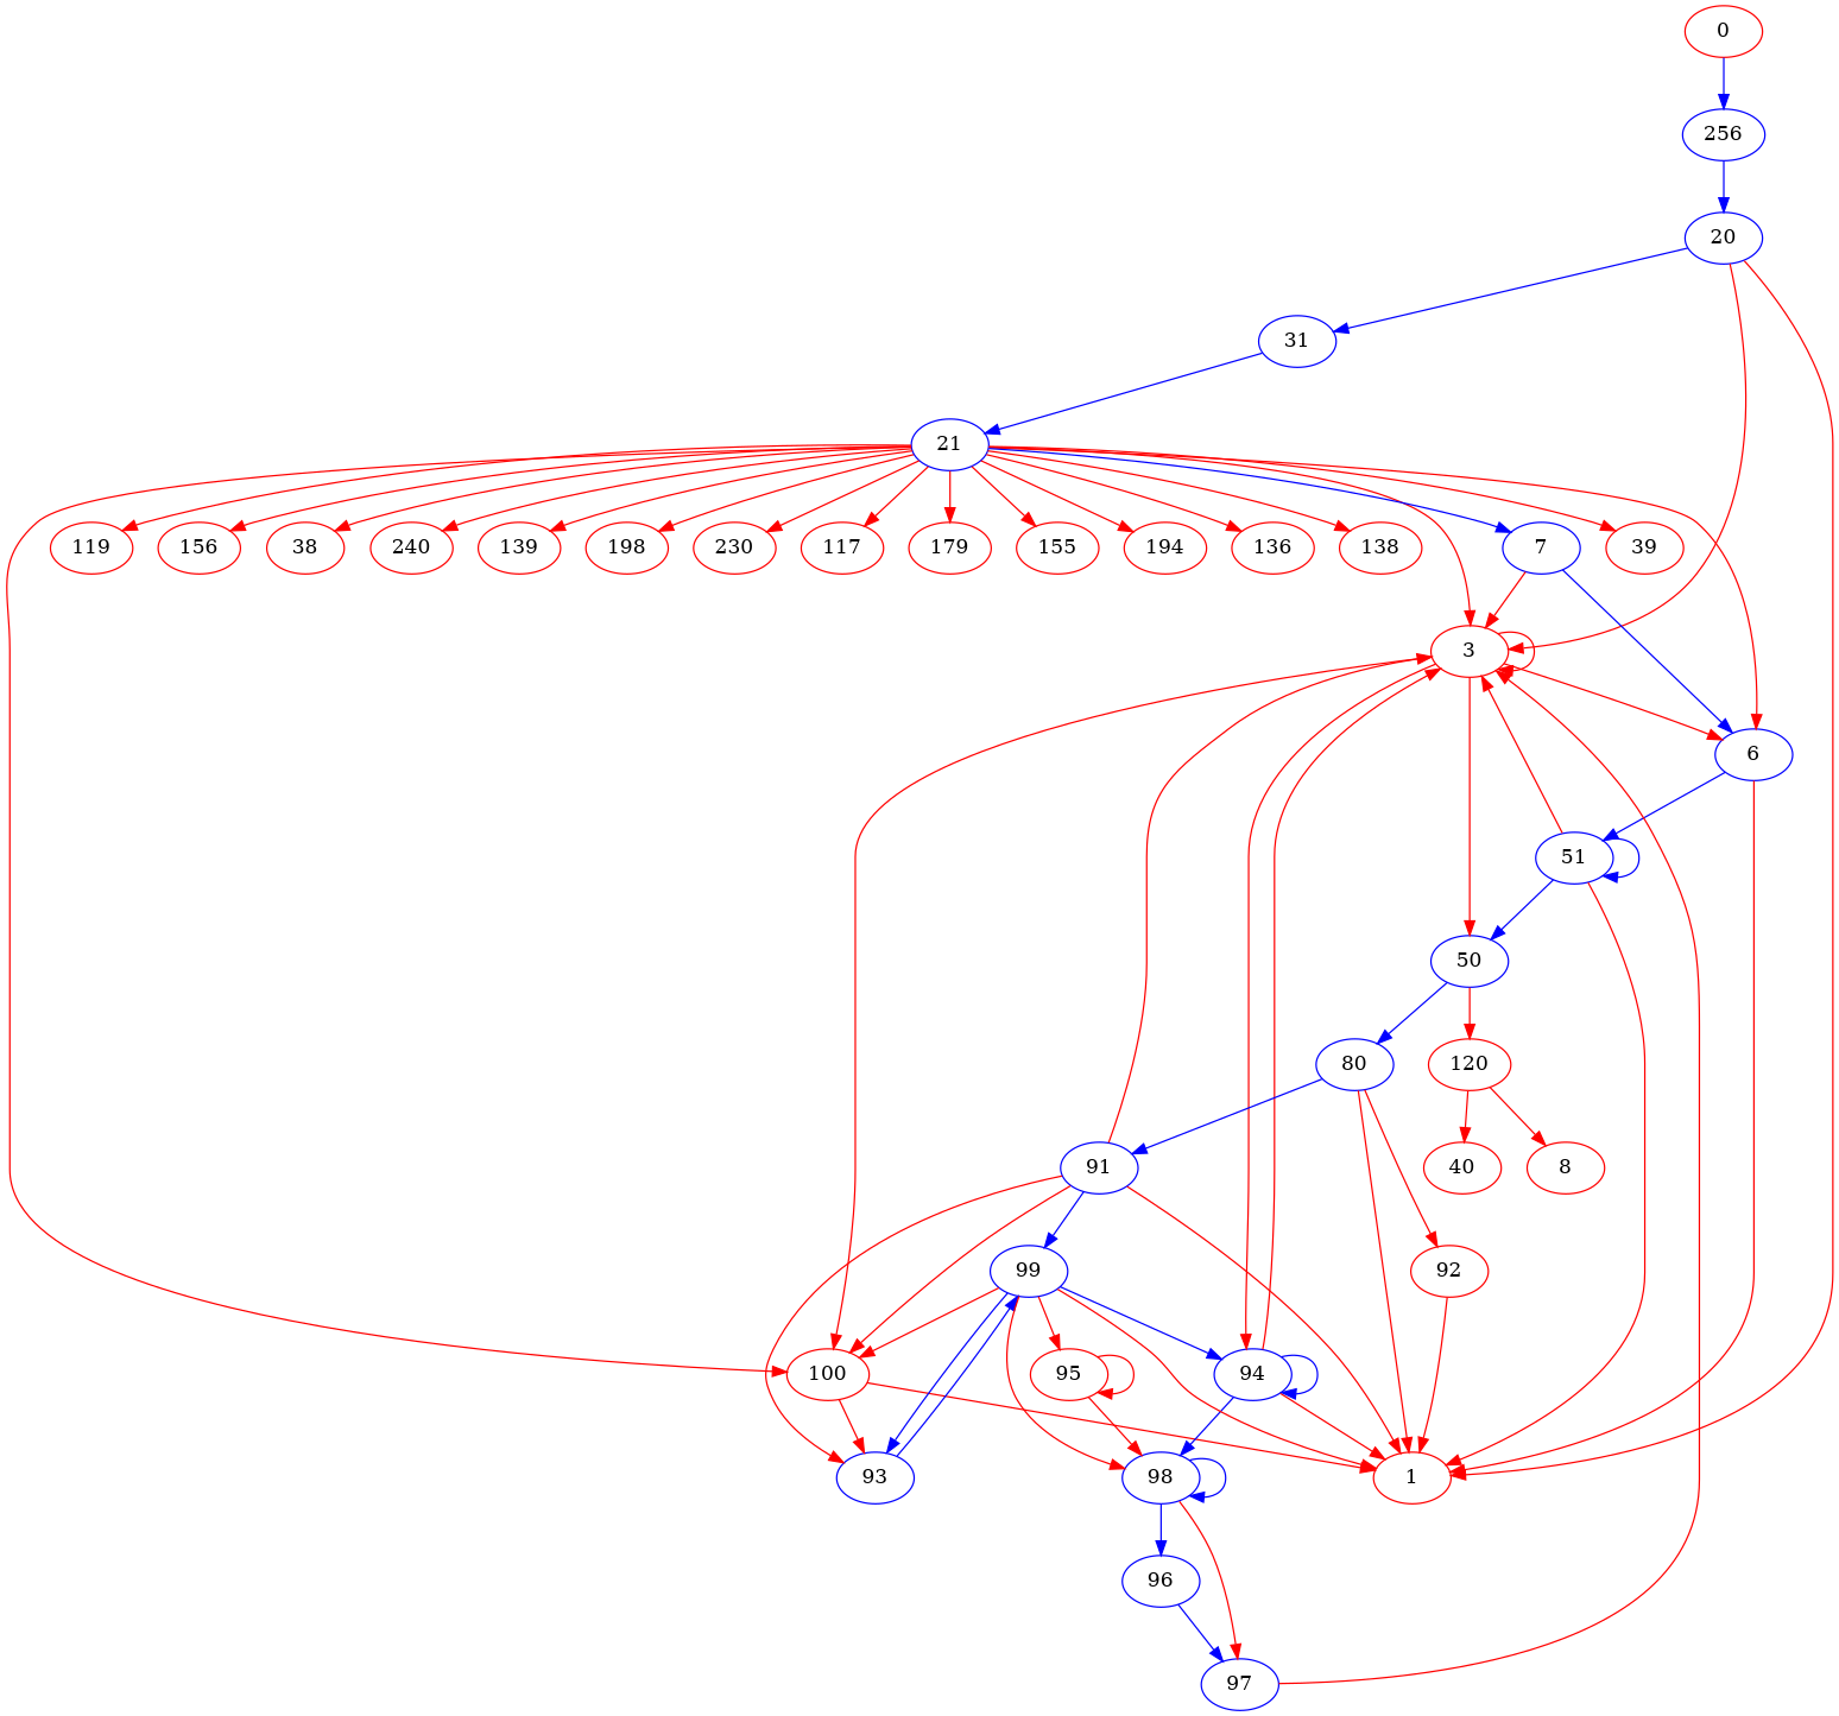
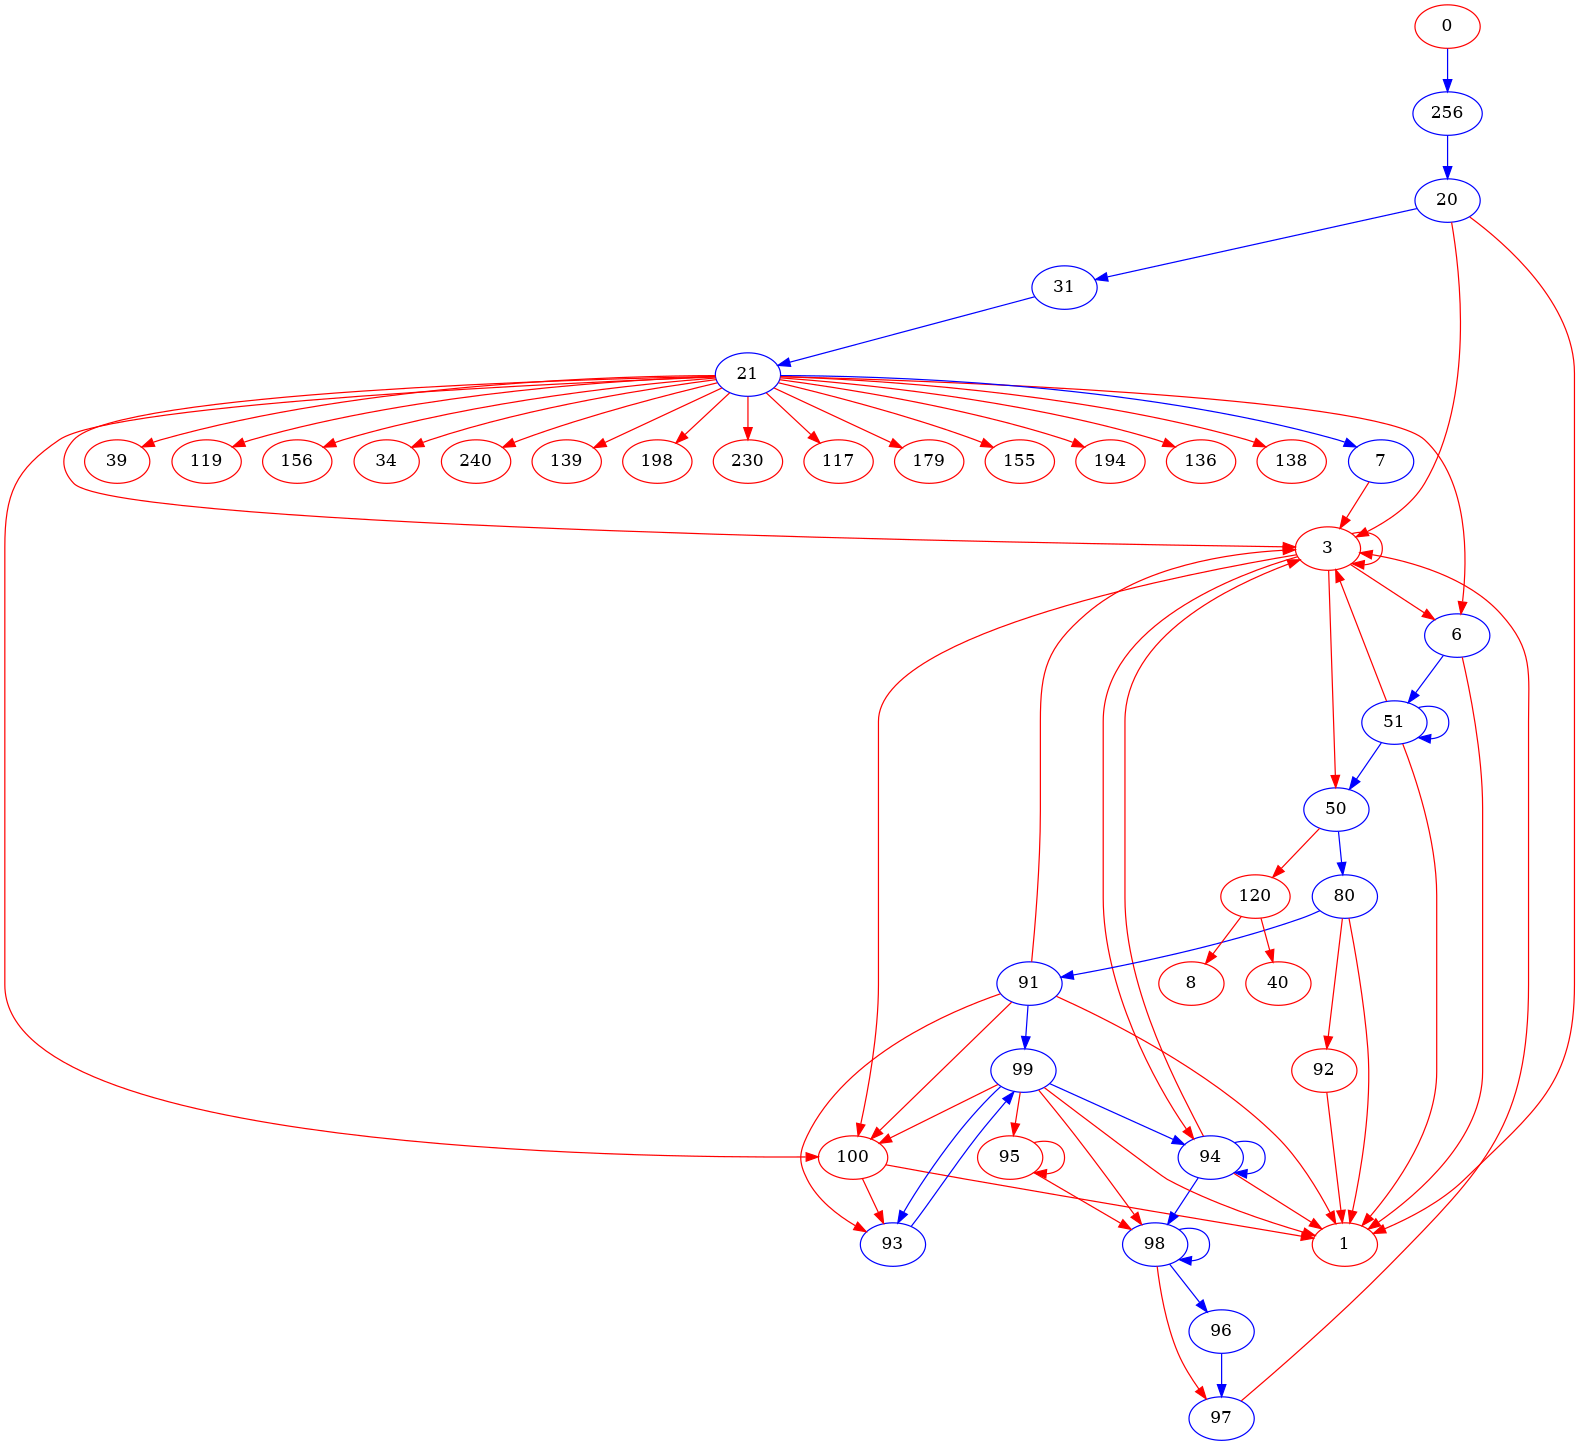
  digraph {
    node [color=red]
    edge [color=red]
    256 [color=blue]
    0
    20 [color=blue]
    31 [color=blue]
    3
    1
    21 [color=blue]
    6 [color=blue]
    100
    n10 [color=blue label=50]
    94 [color=blue]
    7 [color=blue]
    39
    119
    156
-   38
+   38 [label=34]
    240
    139
    198
    230
    117
    179
    155
    194
    136
    138
    51 [color=blue]
    93 [color=blue]
    80 [color=blue]
    120
    98 [color=blue]
    99 [color=blue]
    91 [color=blue]
    92
    40
    8
    95
    96 [color=blue]
    97 [color=blue]
    256 -> 20 [color=blue]
    0 -> 256 [color=blue]
    20 -> 31 [color=blue]
    20 -> 3
    20 -> 1
    31 -> 21 [color=blue]
    3 -> 3
    3 -> 6
    3 -> 100
    3 -> n10
    3 -> 94
    21 -> 3
    21 -> 6
    21 -> 100
    21 -> 7 [color=blue]
    21 -> 39
    21 -> 119
    21 -> 156
    21 -> 38
    21 -> 240
    21 -> 139
    21 -> 198
    21 -> 230
    21 -> 117
    21 -> 179
    21 -> 155
    21 -> 194
    21 -> 136
    21 -> 138
    6 -> 1
    6 -> 51 [color=blue]
    100 -> 1
    100 -> 93
    n10 -> 80 [color=blue]
    n10 -> 120
    94 -> 3
    94 -> 1
    94 -> 94 [color=blue]
    94 -> 98 [color=blue]
    7 -> 3
-   7 -> 6 [color=blue]
    51 -> 3
    51 -> 1
    51 -> n10 [color=blue]
    51 -> 51 [color=blue]
    93 -> 99 [color=blue]
    80 -> 1
    80 -> 91 [color=blue]
    80 -> 92
    120 -> 40
    120 -> 8
    98 -> 98 [color=blue]
    98 -> 96 [color=blue]
    98 -> 97
    99 -> 1
    99 -> 100
    99 -> 94 [color=blue]
    99 -> 93 [color=blue]
    99 -> 98
    99 -> 95
    91 -> 3
    91 -> 1
    91 -> 100
    91 -> 93
    91 -> 99 [color=blue]
    92 -> 1
    95 -> 98
    95 -> 95
    96 -> 97 [color=blue]
    97 -> 3
  }
